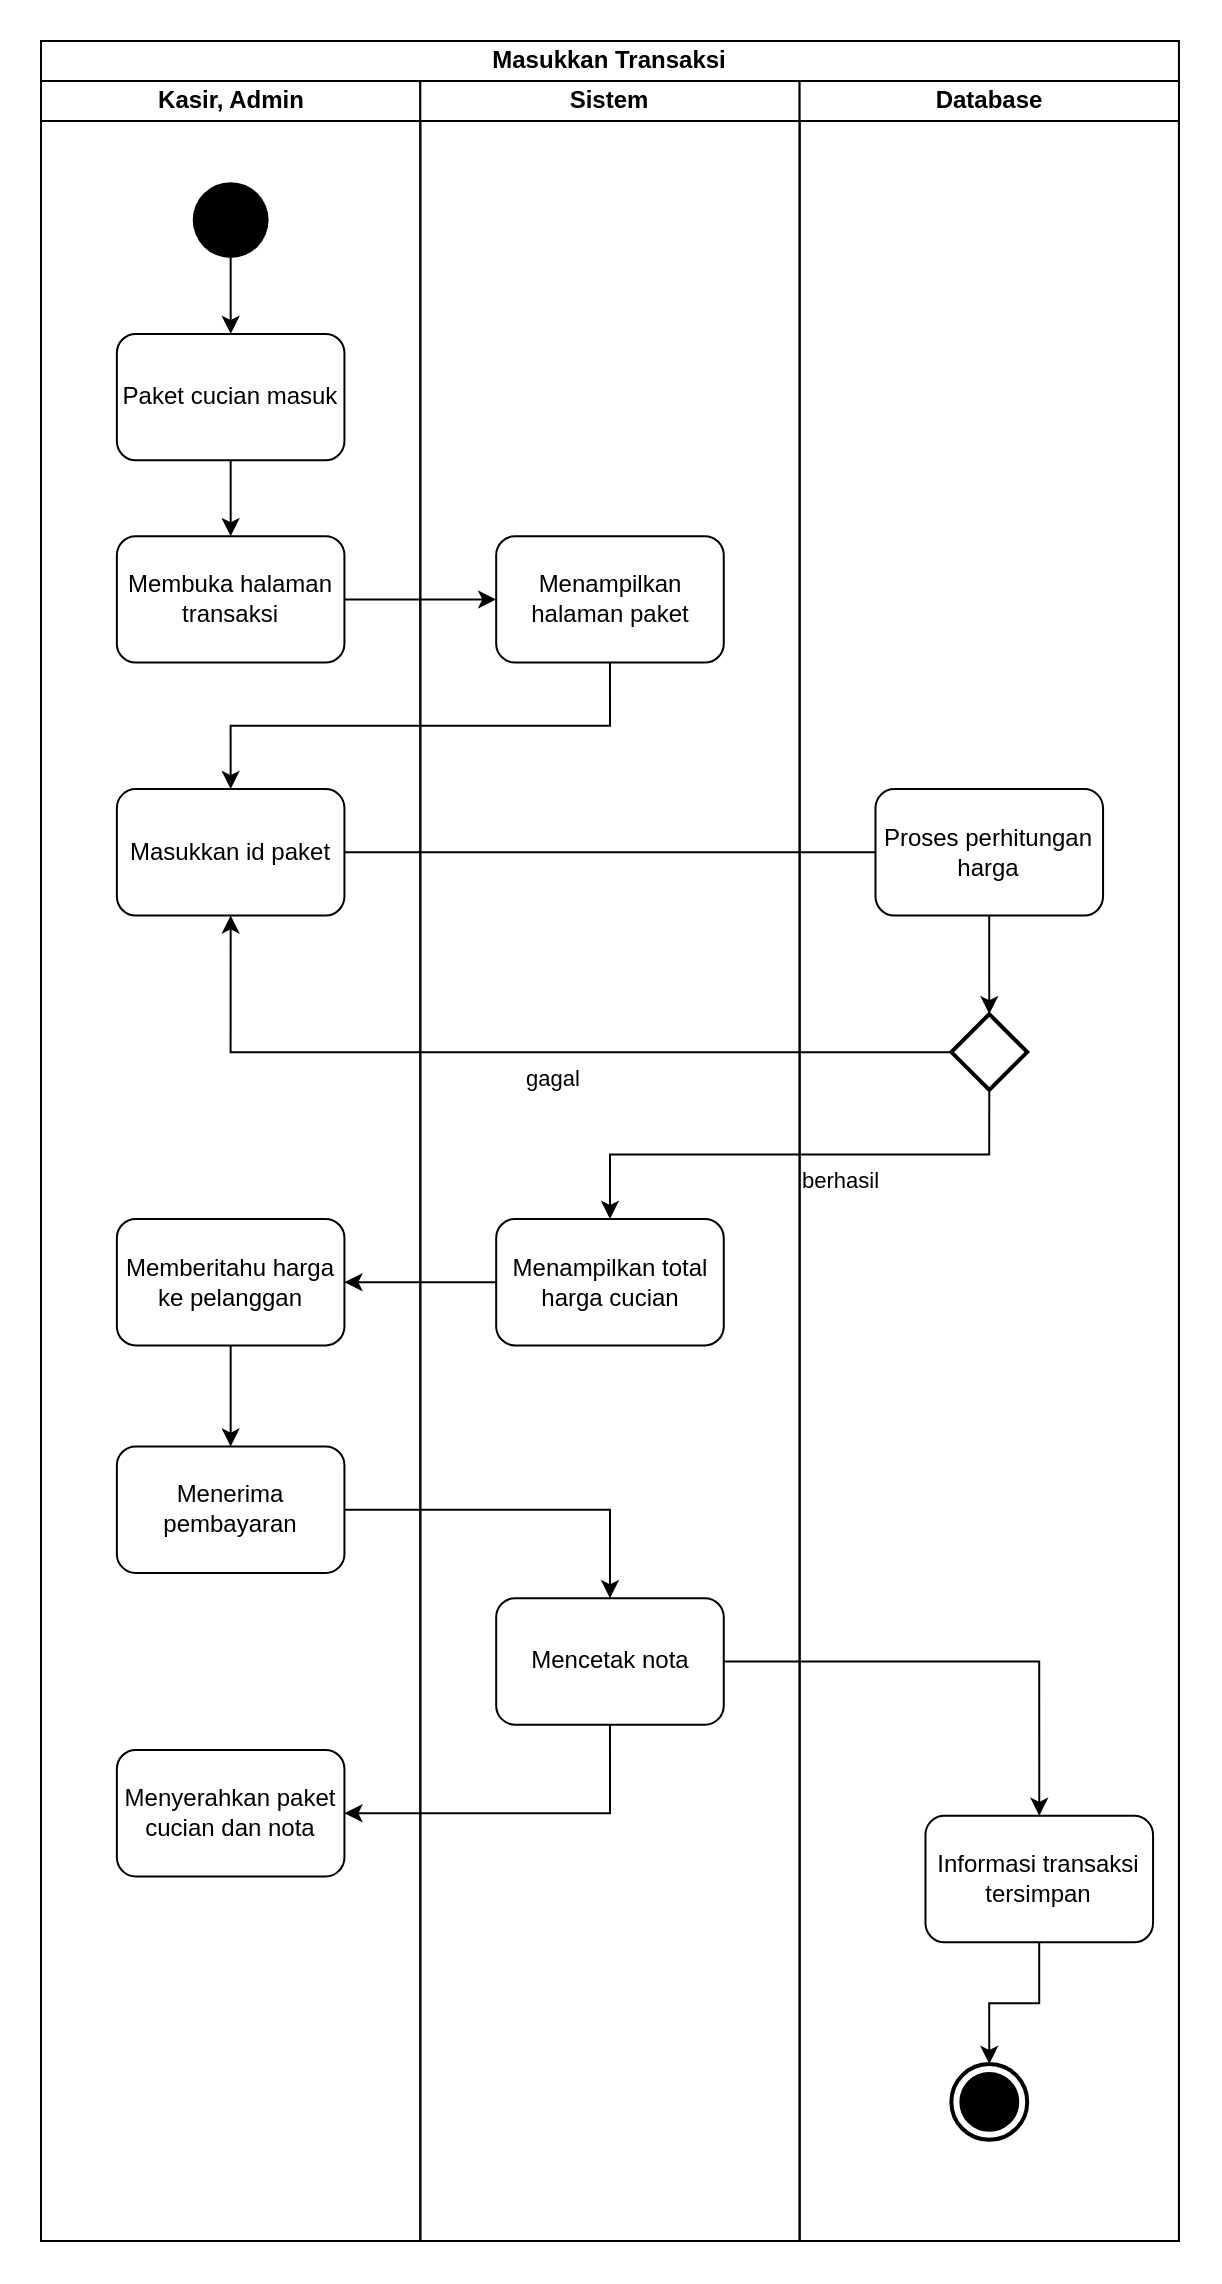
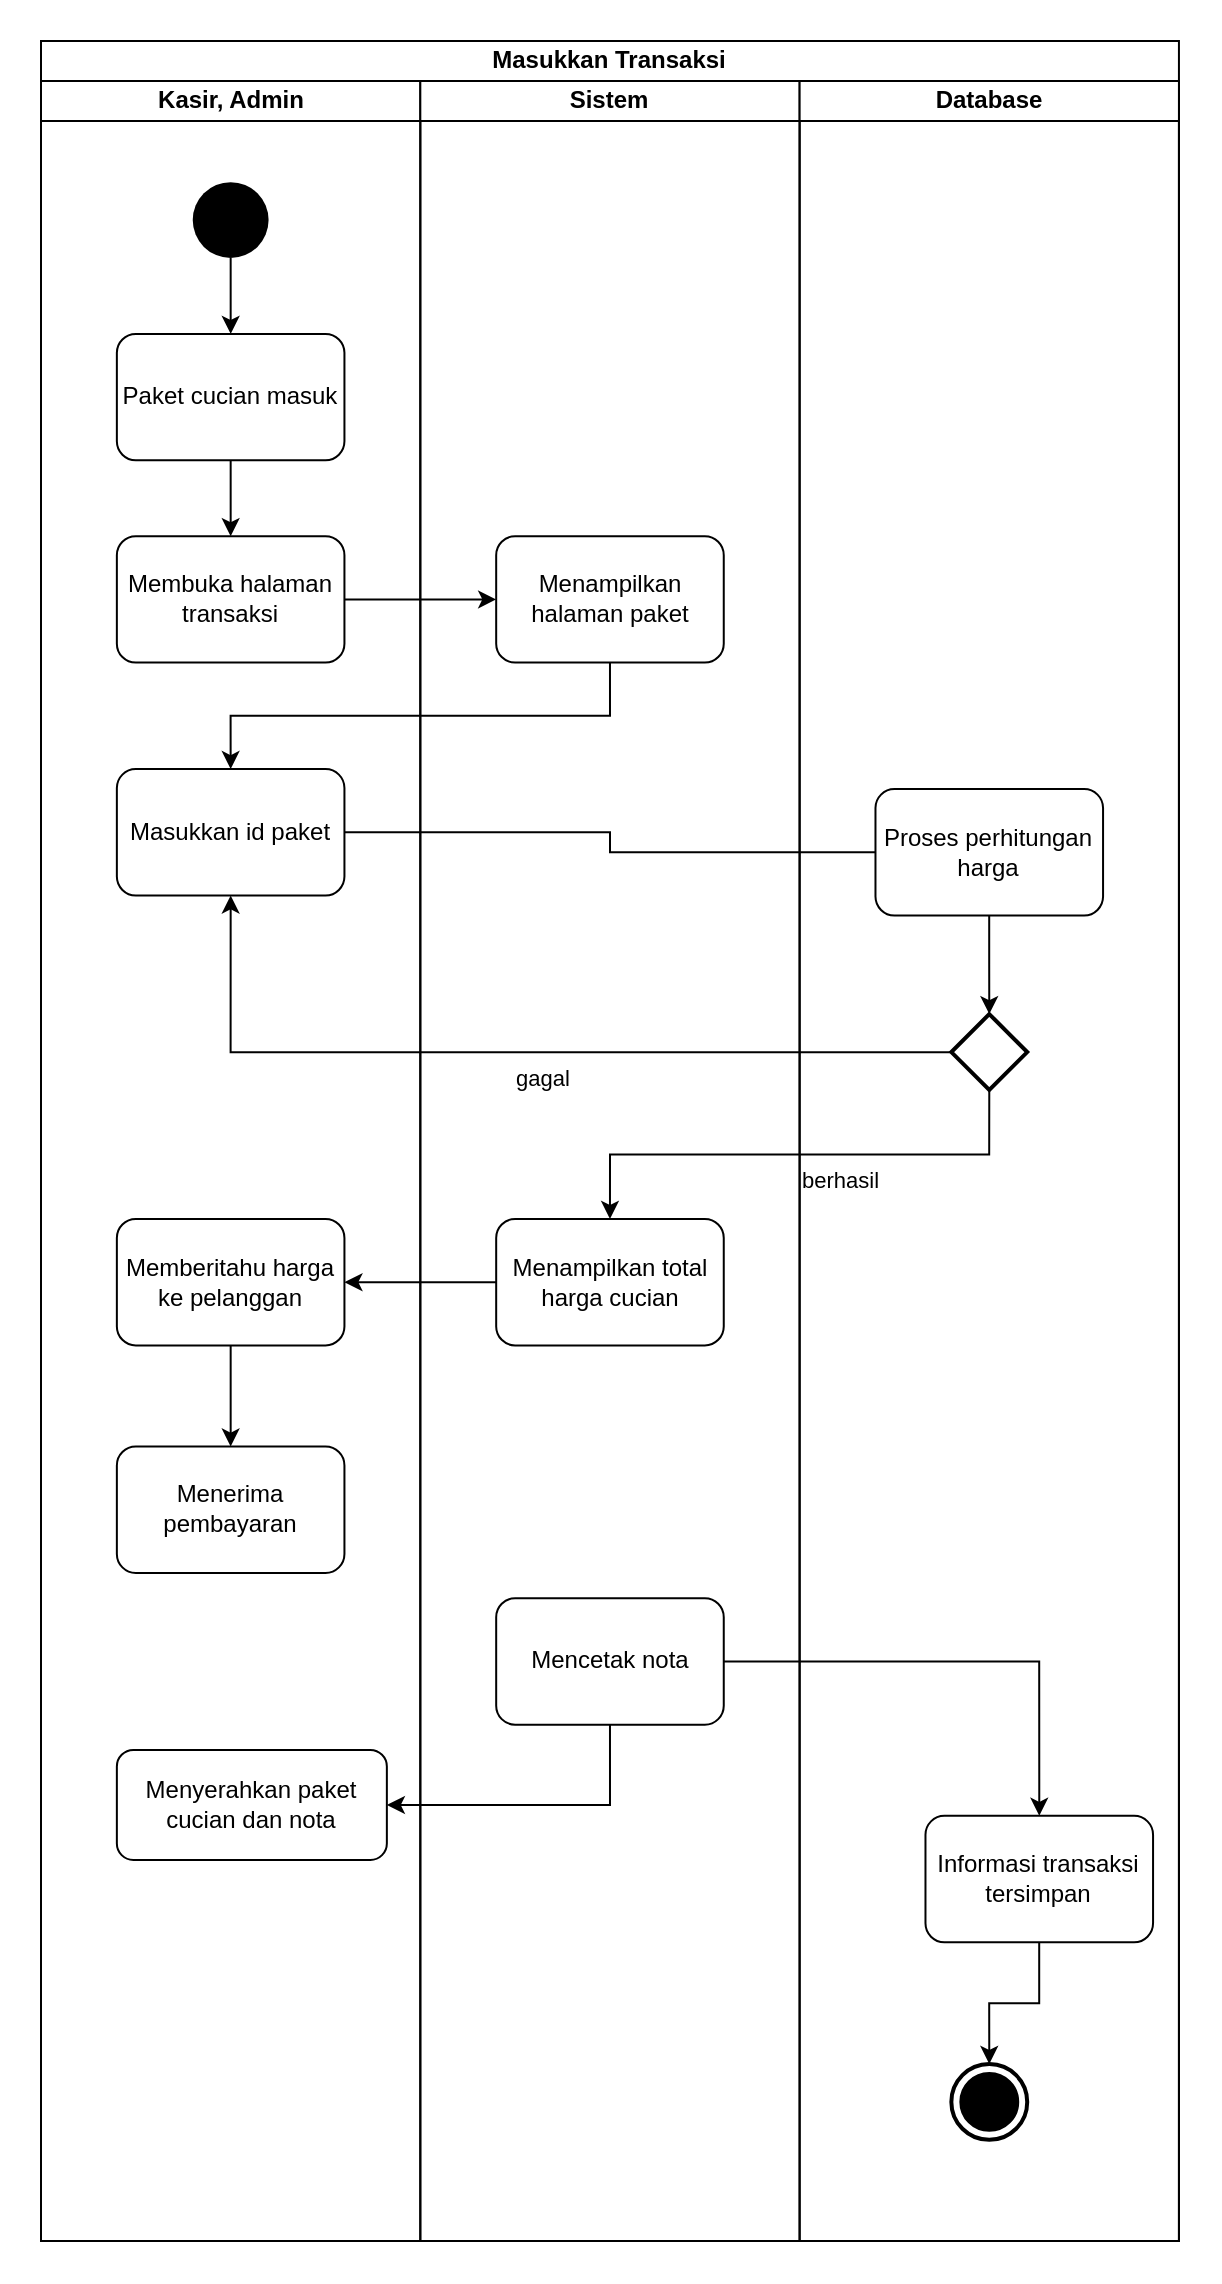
  <mxCell id="0" />
  <mxCell id="1" parent="0" />
  <mxCell id="2" value="" style="group" parent="1" vertex="1" connectable="0"><mxGeometry x="20" y="20" width="568.97" height="1100" as="geometry" /></mxCell>
  <mxCell id="3" value="Masukkan Transaksi" style="swimlane;html=1;childLayout=stackLayout;resizeParent=1;resizeParentMax=0;startSize=20;" parent="2" vertex="1"><mxGeometry width="568.97" height="1100" as="geometry" /></mxCell>
  <mxCell id="4" value="Kasir, Admin" style="swimlane;html=1;startSize=20;" parent="3" vertex="1"><mxGeometry y="20" width="189.657" height="1080" as="geometry" /></mxCell>
  <mxCell id="5" style="edgeStyle=elbowEdgeStyle;rounded=0;orthogonalLoop=1;jettySize=auto;elbow=vertical;html=1;entryX=0.5;entryY=0;entryDx=0;entryDy=0;shadow=0;align=center;" parent="4" source="6" target="7" edge="1"><mxGeometry relative="1" as="geometry" /></mxCell>
  <mxCell id="6" value="" style="ellipse;fillColor=#000000;strokeColor=none;" parent="4" vertex="1"><mxGeometry x="75.863" y="50.575" width="37.931" height="37.931" as="geometry" /></mxCell>
  <mxCell id="7" value="Paket cucian masuk" style="shape=rect;html=1;rounded=1;whiteSpace=wrap;align=center;" parent="4" vertex="1"><mxGeometry x="37.931" y="126.437" width="113.794" height="63.218" as="geometry" /></mxCell>
  <mxCell id="8" value="Membuka halaman transaksi" style="shape=rect;html=1;rounded=1;whiteSpace=wrap;align=center;" parent="4" vertex="1"><mxGeometry x="37.931" y="227.586" width="113.794" height="63.218" as="geometry" /></mxCell>
  <mxCell id="9" style="edgeStyle=elbowEdgeStyle;rounded=0;orthogonalLoop=1;jettySize=auto;elbow=vertical;html=1;entryX=0.5;entryY=0;entryDx=0;entryDy=0;shadow=0;align=center;" parent="4" source="7" target="8" edge="1"><mxGeometry relative="1" as="geometry" /></mxCell>
- <mxCell id="10" value="Masukkan id paket" style="shape=rect;html=1;rounded=1;whiteSpace=wrap;align=center;" parent="4" vertex="1"><mxGeometry x="37.931" y="354.023" width="113.794" height="63.218" as="geometry" /></mxCell>
+ <mxCell id="10" value="Masukkan id paket" style="shape=rect;html=1;rounded=1;whiteSpace=wrap;align=center;" parent="4" vertex="1"><mxGeometry x="37.931" y="344.023" width="113.794" height="63.218" as="geometry" /></mxCell>
  <mxCell id="11" style="edgeStyle=orthogonalEdgeStyle;rounded=0;orthogonalLoop=1;jettySize=auto;html=1;entryX=0.5;entryY=0;entryDx=0;entryDy=0;" parent="4" source="12" target="14" edge="1"><mxGeometry relative="1" as="geometry" /></mxCell>
  <mxCell id="12" value="Memberitahu harga ke pelanggan" style="shape=rect;html=1;rounded=1;whiteSpace=wrap;align=center;" parent="4" vertex="1"><mxGeometry x="37.931" y="568.966" width="113.794" height="63.218" as="geometry" /></mxCell>
- <mxCell id="13" value="Menyerahkan paket cucian dan nota" style="shape=rect;html=1;rounded=1;whiteSpace=wrap;align=center;" parent="4" vertex="1"><mxGeometry x="37.931" y="834.483" width="113.794" height="63.218" as="geometry" /></mxCell>
+ <mxCell id="13" value="Menyerahkan paket cucian dan nota" style="shape=rect;html=1;rounded=1;whiteSpace=wrap;align=center;" parent="4" vertex="1"><mxGeometry x="37.931" y="834.483" width="135" height="55" as="geometry" /></mxCell>
  <mxCell id="14" value="Menerima pembayaran" style="shape=rect;html=1;rounded=1;whiteSpace=wrap;align=center;" parent="4" vertex="1"><mxGeometry x="37.931" y="682.759" width="113.794" height="63.218" as="geometry" /></mxCell>
  <mxCell id="15" value="Sistem" style="swimlane;html=1;startSize=20;" parent="3" vertex="1"><mxGeometry x="189.657" y="20" width="189.657" height="1080" as="geometry" /></mxCell>
  <mxCell id="16" value="Menampilkan halaman paket" style="shape=rect;html=1;rounded=1;whiteSpace=wrap;align=center;" parent="15" vertex="1"><mxGeometry x="37.931" y="227.586" width="113.794" height="63.218" as="geometry" /></mxCell>
  <mxCell id="17" value="Menampilkan total harga cucian" style="shape=rect;html=1;rounded=1;whiteSpace=wrap;align=center;" parent="15" vertex="1"><mxGeometry x="37.931" y="568.966" width="113.794" height="63.218" as="geometry" /></mxCell>
  <mxCell id="18" value="Mencetak nota" style="shape=rect;html=1;rounded=1;whiteSpace=wrap;align=center;" parent="15" vertex="1"><mxGeometry x="37.931" y="758.621" width="113.794" height="63.218" as="geometry" /></mxCell>
  <mxCell id="19" style="edgeStyle=orthogonalEdgeStyle;rounded=0;orthogonalLoop=1;jettySize=auto;html=1;entryX=1;entryY=0.5;entryDx=0;entryDy=0;align=left;exitX=0.5;exitY=1;exitDx=0;exitDy=0;" parent="3" source="18" target="13" edge="1"><mxGeometry relative="1" as="geometry" /></mxCell>
  <mxCell id="20" style="edgeStyle=orthogonalEdgeStyle;rounded=0;orthogonalLoop=1;jettySize=auto;html=1;entryX=0.5;entryY=0;entryDx=0;entryDy=0;align=left;" parent="3" source="18" target="25" edge="1"><mxGeometry relative="1" as="geometry" /></mxCell>
  <mxCell id="21" value="Database" style="swimlane;html=1;startSize=20;" parent="3" vertex="1"><mxGeometry x="379.313" y="20" width="189.657" height="1080" as="geometry" /></mxCell>
  <mxCell id="22" style="edgeStyle=orthogonalEdgeStyle;rounded=0;orthogonalLoop=1;jettySize=auto;html=1;entryX=0.5;entryY=0;entryDx=0;entryDy=0;entryPerimeter=0;align=left;" parent="21" source="23" target="24" edge="1"><mxGeometry relative="1" as="geometry" /></mxCell>
  <mxCell id="23" value="Proses perhitungan harga" style="shape=rect;html=1;rounded=1;whiteSpace=wrap;align=center;" parent="21" vertex="1"><mxGeometry x="37.931" y="354.023" width="113.794" height="63.218" as="geometry" /></mxCell>
  <mxCell id="24" value="" style="strokeWidth=2;html=1;shape=mxgraph.flowchart.decision;whiteSpace=wrap;glass=1;" parent="21" vertex="1"><mxGeometry x="75.863" y="466.552" width="37.931" height="37.931" as="geometry" /></mxCell>
  <mxCell id="25" value="Informasi transaksi tersimpan" style="shape=rect;html=1;rounded=1;whiteSpace=wrap;align=center;" parent="21" vertex="1"><mxGeometry x="62.931" y="867.414" width="113.794" height="63.218" as="geometry" /></mxCell>
  <mxCell id="26" style="edgeStyle=orthogonalEdgeStyle;rounded=0;orthogonalLoop=1;jettySize=auto;html=1;entryX=0;entryY=0.5;entryDx=0;entryDy=0;align=left;" parent="3" source="8" target="16" edge="1"><mxGeometry relative="1" as="geometry" /></mxCell>
  <mxCell id="27" style="edgeStyle=orthogonalEdgeStyle;rounded=0;orthogonalLoop=1;jettySize=auto;html=1;entryX=0.5;entryY=0;entryDx=0;entryDy=0;align=left;exitX=0.5;exitY=1;exitDx=0;exitDy=0;" parent="3" source="16" target="10" edge="1"><mxGeometry relative="1" as="geometry" /></mxCell>
  <mxCell id="28" style="edgeStyle=orthogonalEdgeStyle;rounded=0;orthogonalLoop=1;jettySize=auto;html=1;entryX=0;entryY=0.5;entryDx=0;entryDy=0;align=left;endArrow=none;" parent="3" source="10" target="23" edge="1"><mxGeometry relative="1" as="geometry" /></mxCell>
  <mxCell id="29" value="gagal" style="edgeStyle=orthogonalEdgeStyle;rounded=0;orthogonalLoop=1;jettySize=auto;html=1;entryX=0.5;entryY=1;entryDx=0;entryDy=0;align=left;verticalAlign=top;" parent="3" source="24" target="10" edge="1"><mxGeometry relative="1" as="geometry" /></mxCell>
  <mxCell id="30" value="berhasil" style="edgeStyle=orthogonalEdgeStyle;rounded=0;orthogonalLoop=1;jettySize=auto;html=1;entryX=0.5;entryY=0;entryDx=0;entryDy=0;align=left;exitX=0.5;exitY=1;exitDx=0;exitDy=0;exitPerimeter=0;verticalAlign=top;" parent="3" source="24" target="17" edge="1"><mxGeometry relative="1" as="geometry" /></mxCell>
  <mxCell id="31" style="edgeStyle=orthogonalEdgeStyle;rounded=0;orthogonalLoop=1;jettySize=auto;html=1;entryX=1;entryY=0.5;entryDx=0;entryDy=0;align=left;" parent="3" source="17" target="12" edge="1"><mxGeometry relative="1" as="geometry" /></mxCell>
- <mxCell id="32" style="edgeStyle=orthogonalEdgeStyle;rounded=0;orthogonalLoop=1;jettySize=auto;html=1;entryX=0.5;entryY=0;entryDx=0;entryDy=0;" parent="3" source="14" target="18" edge="1"><mxGeometry relative="1" as="geometry" /></mxCell>
  <mxCell id="33" value="" style="html=1;shape=mxgraph.sysml.actFinal;strokeWidth=2;verticalLabelPosition=bottom;verticalAlignment=top;glass=1;" parent="2" vertex="1"><mxGeometry x="455.176" y="1011.494" width="37.931" height="37.931" as="geometry" /></mxCell>
  <mxCell id="34" style="edgeStyle=orthogonalEdgeStyle;rounded=0;orthogonalLoop=1;jettySize=auto;html=1;entryX=0.5;entryY=0;entryDx=0;entryDy=0;entryPerimeter=0;align=left;" parent="2" source="25" target="33" edge="1"><mxGeometry relative="1" as="geometry" /></mxCell>
